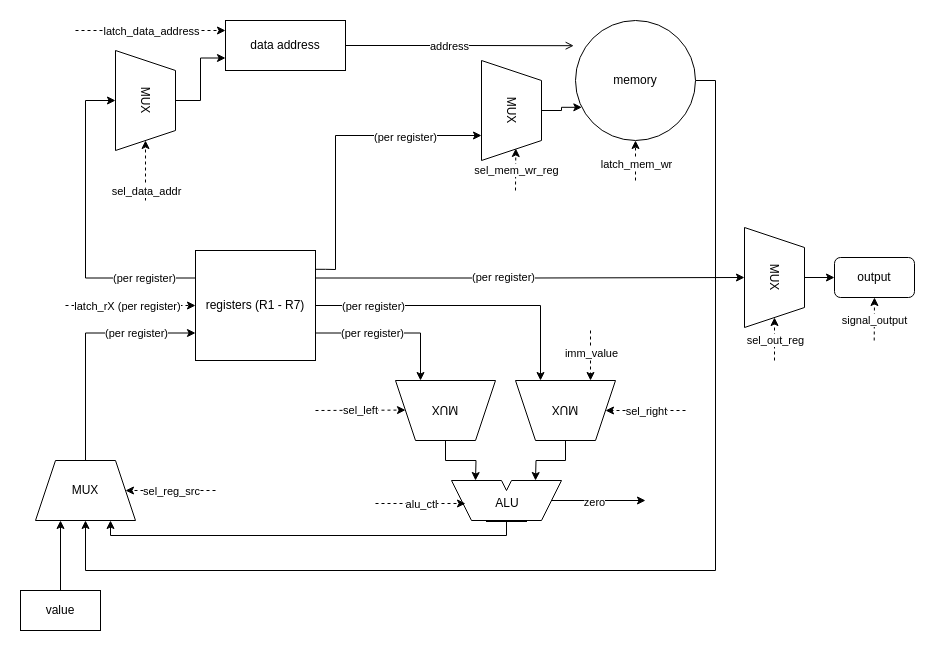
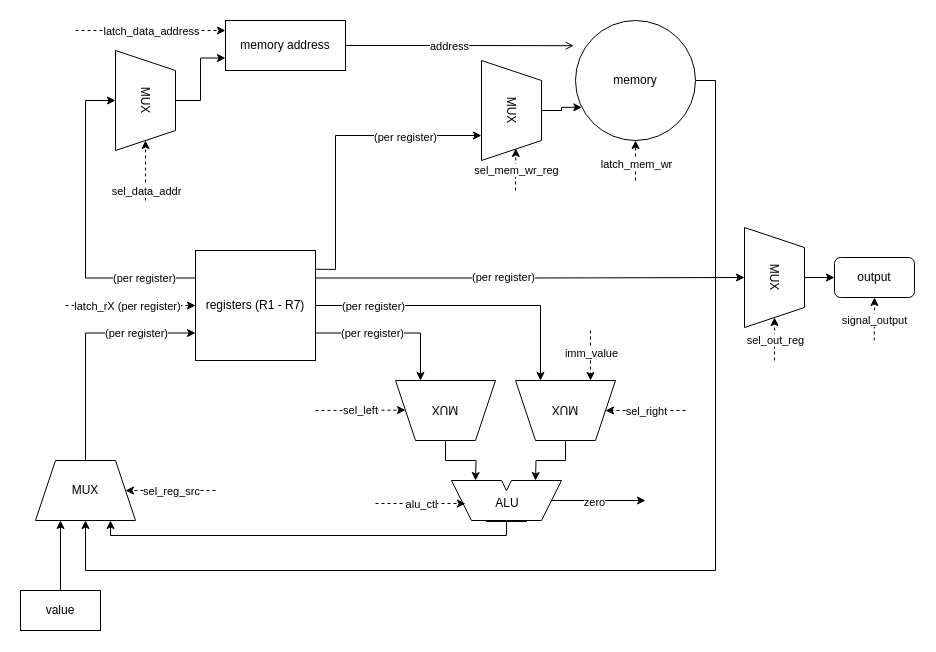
  <mxCell id="0" />
  <mxCell id="1" parent="0" />
- <mxCell id="2" value="data address" style="rounded=0;whiteSpace=wrap;html=1;" parent="1" vertex="1"><mxGeometry x="225" y="20" width="120" height="50" as="geometry" /></mxCell>
+ <mxCell id="2" value="memory address" style="rounded=0;whiteSpace=wrap;html=1;" parent="1" vertex="1"><mxGeometry x="225" y="20" width="120" height="50" as="geometry" /></mxCell>
  <mxCell id="3" style="edgeStyle=orthogonalEdgeStyle;rounded=0;orthogonalLoop=1;jettySize=auto;html=1;entryX=0.5;entryY=1;entryDx=0;entryDy=0;" parent="1" source="4" target="47" edge="1"><mxGeometry relative="1" as="geometry"><Array as="points"><mxPoint x="715" y="80" /><mxPoint x="715" y="570" /><mxPoint x="85" y="570" /></Array></mxGeometry></mxCell>
  <mxCell id="4" value="memory" style="ellipse;whiteSpace=wrap;html=1;" parent="1" vertex="1"><mxGeometry x="575" y="20" width="120" height="120" as="geometry" /></mxCell>
  <mxCell id="5" style="edgeStyle=orthogonalEdgeStyle;rounded=0;orthogonalLoop=1;jettySize=auto;html=1;entryX=-0.015;entryY=0.21;entryDx=0;entryDy=0;entryPerimeter=0;endArrow=open;" parent="1" source="2" target="4" edge="1"><mxGeometry relative="1" as="geometry" /></mxCell>
  <mxCell id="6" value="address" style="edgeLabel;html=1;align=center;verticalAlign=middle;resizable=0;points=[];" parent="5" vertex="1" connectable="0"><mxGeometry x="-0.104" relative="1" as="geometry"><mxPoint x="1" as="offset" /></mxGeometry></mxCell>
  <mxCell id="7" value="" style="endArrow=classic;html=1;rounded=0;dashed=1;" parent="1" edge="1"><mxGeometry width="50" height="50" relative="1" as="geometry"><mxPoint x="75" y="30" as="sourcePoint" /><mxPoint x="225" y="30" as="targetPoint" /></mxGeometry></mxCell>
  <mxCell id="8" value="latch_data_address" style="edgeLabel;html=1;align=center;verticalAlign=middle;resizable=0;points=[];" parent="7" vertex="1" connectable="0"><mxGeometry x="-0.004" relative="1" as="geometry"><mxPoint as="offset" /></mxGeometry></mxCell>
  <mxCell id="9" style="edgeStyle=orthogonalEdgeStyle;rounded=0;orthogonalLoop=1;jettySize=auto;html=1;exitX=0;exitY=0.25;exitDx=0;exitDy=0;entryX=0.5;entryY=1;entryDx=0;entryDy=0;" parent="1" source="15" target="19" edge="1"><mxGeometry relative="1" as="geometry"><mxPoint x="275" y="180" as="sourcePoint" /><mxPoint x="15" y="60" as="targetPoint" /><Array as="points"><mxPoint x="85" y="278" /><mxPoint x="85" y="100" /></Array></mxGeometry></mxCell>
  <mxCell id="10" value="(per register)" style="edgeLabel;html=1;align=center;verticalAlign=middle;resizable=0;points=[];" parent="9" vertex="1" connectable="0"><mxGeometry x="-0.324" y="-2" relative="1" as="geometry"><mxPoint x="55" y="2" as="offset" /></mxGeometry></mxCell>
  <mxCell id="11" style="edgeStyle=orthogonalEdgeStyle;rounded=0;orthogonalLoop=1;jettySize=auto;html=1;entryX=0.75;entryY=1;entryDx=0;entryDy=0;exitX=1.003;exitY=0.171;exitDx=0;exitDy=0;exitPerimeter=0;" parent="1" source="15" target="59" edge="1"><mxGeometry relative="1" as="geometry"><mxPoint x="325" y="260" as="sourcePoint" /><mxPoint x="465" y="146" as="targetPoint" /><Array as="points"><mxPoint x="325" y="269" /><mxPoint x="335" y="269" /><mxPoint x="335" y="135" /></Array></mxGeometry></mxCell>
  <mxCell id="12" value="&lt;div&gt;(per register)&lt;/div&gt;" style="edgeLabel;html=1;align=center;verticalAlign=middle;resizable=0;points=[];" parent="11" vertex="1" connectable="0"><mxGeometry x="0.487" y="-1" relative="1" as="geometry"><mxPoint as="offset" /></mxGeometry></mxCell>
  <mxCell id="13" style="edgeStyle=orthogonalEdgeStyle;rounded=0;orthogonalLoop=1;jettySize=auto;html=1;exitX=1;exitY=0.25;exitDx=0;exitDy=0;entryX=0.5;entryY=1;entryDx=0;entryDy=0;" parent="1" source="15" target="66" edge="1"><mxGeometry relative="1" as="geometry"><mxPoint x="605" y="277" as="targetPoint" /></mxGeometry></mxCell>
  <mxCell id="14" value="(per register)" style="edgeLabel;html=1;align=center;verticalAlign=middle;resizable=0;points=[];" parent="13" vertex="1" connectable="0"><mxGeometry x="-0.128" y="1" relative="1" as="geometry"><mxPoint as="offset" /></mxGeometry></mxCell>
  <mxCell id="15" value="&lt;div&gt;registers (R1 - R7)&lt;/div&gt;" style="rounded=0;whiteSpace=wrap;html=1;" parent="1" vertex="1"><mxGeometry x="195" y="250" width="120" height="110" as="geometry" /></mxCell>
  <mxCell id="16" value="" style="endArrow=classic;html=1;rounded=0;dashed=1;entryX=0.25;entryY=1;entryDx=0;entryDy=0;" parent="1" target="34" edge="1"><mxGeometry width="50" height="50" relative="1" as="geometry"><mxPoint x="590" y="330" as="sourcePoint" /><mxPoint x="595" y="380" as="targetPoint" /></mxGeometry></mxCell>
  <mxCell id="17" value="imm_value" style="edgeLabel;html=1;align=center;verticalAlign=middle;resizable=0;points=[];" parent="16" vertex="1" connectable="0"><mxGeometry x="-0.004" relative="1" as="geometry"><mxPoint y="-3" as="offset" /></mxGeometry></mxCell>
  <mxCell id="18" style="edgeStyle=orthogonalEdgeStyle;rounded=0;orthogonalLoop=1;jettySize=auto;html=1;entryX=0;entryY=0.75;entryDx=0;entryDy=0;" parent="1" source="19" target="2" edge="1"><mxGeometry relative="1" as="geometry" /></mxCell>
  <mxCell id="19" value="MUX" style="shape=trapezoid;perimeter=trapezoidPerimeter;whiteSpace=wrap;html=1;fixedSize=1;rotation=90;" parent="1" vertex="1"><mxGeometry x="95" y="70" width="100" height="60" as="geometry" /></mxCell>
  <mxCell id="20" value="" style="endArrow=classic;html=1;rounded=0;dashed=1;entryX=1;entryY=0.5;entryDx=0;entryDy=0;" parent="1" target="19" edge="1"><mxGeometry width="50" height="50" relative="1" as="geometry"><mxPoint x="145" y="200" as="sourcePoint" /><mxPoint x="175" y="200" as="targetPoint" /></mxGeometry></mxCell>
  <mxCell id="21" value="sel_data_addr" style="edgeLabel;html=1;align=center;verticalAlign=middle;resizable=0;points=[];" parent="20" vertex="1" connectable="0"><mxGeometry x="-0.004" relative="1" as="geometry"><mxPoint y="20" as="offset" /></mxGeometry></mxCell>
  <mxCell id="22" value="" style="group" parent="1" vertex="1" connectable="0"><mxGeometry x="451" y="480" width="110" height="40" as="geometry" /></mxCell>
  <mxCell id="23" value="" style="endArrow=none;html=1;rounded=0;" parent="22" edge="1"><mxGeometry width="50" height="50" relative="1" as="geometry"><mxPoint x="20" y="40" as="sourcePoint" /><mxPoint x="90" y="40" as="targetPoint" /></mxGeometry></mxCell>
  <mxCell id="24" value="" style="endArrow=none;html=1;rounded=0;" parent="22" edge="1"><mxGeometry width="50" height="50" relative="1" as="geometry"><mxPoint as="sourcePoint" /><mxPoint x="20" y="40" as="targetPoint" /></mxGeometry></mxCell>
  <mxCell id="25" value="" style="endArrow=none;html=1;rounded=0;" parent="22" edge="1"><mxGeometry width="50" height="50" relative="1" as="geometry"><mxPoint x="90" y="40" as="sourcePoint" /><mxPoint x="110" as="targetPoint" /></mxGeometry></mxCell>
  <mxCell id="26" value="" style="endArrow=none;html=1;rounded=0;" parent="22" edge="1"><mxGeometry width="50" height="50" relative="1" as="geometry"><mxPoint as="sourcePoint" /><mxPoint x="50" as="targetPoint" /></mxGeometry></mxCell>
  <mxCell id="27" value="ALU" style="text;html=1;align=center;verticalAlign=middle;whiteSpace=wrap;rounded=0;" parent="22" vertex="1"><mxGeometry x="26" y="8" width="60" height="30" as="geometry" /></mxCell>
  <mxCell id="28" value="" style="endArrow=none;html=1;rounded=0;" parent="22" edge="1"><mxGeometry width="50" height="50" relative="1" as="geometry"><mxPoint x="60" as="sourcePoint" /><mxPoint x="110" as="targetPoint" /></mxGeometry></mxCell>
  <mxCell id="29" value="" style="endArrow=none;html=1;rounded=0;" parent="22" edge="1"><mxGeometry width="50" height="50" relative="1" as="geometry"><mxPoint x="50" as="sourcePoint" /><mxPoint x="55" y="10" as="targetPoint" /></mxGeometry></mxCell>
  <mxCell id="30" value="" style="endArrow=none;html=1;rounded=0;" parent="22" edge="1"><mxGeometry width="50" height="50" relative="1" as="geometry"><mxPoint x="55" y="10" as="sourcePoint" /><mxPoint x="60" as="targetPoint" /></mxGeometry></mxCell>
  <mxCell id="31" style="edgeStyle=orthogonalEdgeStyle;rounded=0;orthogonalLoop=1;jettySize=auto;html=1;" parent="1" source="32" edge="1"><mxGeometry relative="1" as="geometry"><mxPoint x="475" y="480" as="targetPoint" /></mxGeometry></mxCell>
  <mxCell id="32" value="MUX" style="shape=trapezoid;perimeter=trapezoidPerimeter;whiteSpace=wrap;html=1;fixedSize=1;rotation=-180;" parent="1" vertex="1"><mxGeometry x="395" y="380" width="100" height="60" as="geometry" /></mxCell>
  <mxCell id="33" style="edgeStyle=orthogonalEdgeStyle;rounded=0;orthogonalLoop=1;jettySize=auto;html=1;exitX=0.5;exitY=0;exitDx=0;exitDy=0;" parent="1" source="34" edge="1"><mxGeometry relative="1" as="geometry"><mxPoint x="535" y="480" as="targetPoint" /></mxGeometry></mxCell>
  <mxCell id="34" value="MUX" style="shape=trapezoid;perimeter=trapezoidPerimeter;whiteSpace=wrap;html=1;fixedSize=1;rotation=-180;" parent="1" vertex="1"><mxGeometry x="515" y="380" width="100" height="60" as="geometry" /></mxCell>
  <mxCell id="35" style="edgeStyle=orthogonalEdgeStyle;rounded=0;orthogonalLoop=1;jettySize=auto;html=1;entryX=0.75;entryY=1;entryDx=0;entryDy=0;exitX=1;exitY=0.75;exitDx=0;exitDy=0;" parent="1" source="15" target="32" edge="1"><mxGeometry relative="1" as="geometry"><mxPoint x="325" y="250" as="sourcePoint" /></mxGeometry></mxCell>
  <mxCell id="36" value="(per register)" style="edgeLabel;html=1;align=center;verticalAlign=middle;resizable=0;points=[];" parent="35" vertex="1" connectable="0"><mxGeometry x="-0.45" relative="1" as="geometry"><mxPoint x="14" as="offset" /></mxGeometry></mxCell>
  <mxCell id="37" style="edgeStyle=orthogonalEdgeStyle;rounded=0;orthogonalLoop=1;jettySize=auto;html=1;entryX=0.75;entryY=1;entryDx=0;entryDy=0;exitX=1;exitY=0.5;exitDx=0;exitDy=0;" parent="1" source="15" target="34" edge="1"><mxGeometry relative="1" as="geometry"><mxPoint x="325" y="227" as="sourcePoint" /><mxPoint x="585" y="350" as="targetPoint" /></mxGeometry></mxCell>
  <mxCell id="38" value="(per register)" style="edgeLabel;html=1;align=center;verticalAlign=middle;resizable=0;points=[];" parent="37" vertex="1" connectable="0"><mxGeometry x="-0.353" y="2" relative="1" as="geometry"><mxPoint x="-40" y="2" as="offset" /></mxGeometry></mxCell>
  <mxCell id="39" value="" style="endArrow=classic;html=1;rounded=0;dashed=1;entryX=0;entryY=0.5;entryDx=0;entryDy=0;" parent="1" edge="1"><mxGeometry width="50" height="50" relative="1" as="geometry"><mxPoint x="315" y="410" as="sourcePoint" /><mxPoint x="405" y="409.58" as="targetPoint" /></mxGeometry></mxCell>
  <mxCell id="40" value="sel_left" style="edgeLabel;html=1;align=center;verticalAlign=middle;resizable=0;points=[];" parent="39" vertex="1" connectable="0"><mxGeometry x="-0.004" relative="1" as="geometry"><mxPoint as="offset" /></mxGeometry></mxCell>
  <mxCell id="41" value="" style="endArrow=classic;html=1;rounded=0;dashed=1;entryX=0;entryY=0.5;entryDx=0;entryDy=0;" parent="1" target="34" edge="1"><mxGeometry width="50" height="50" relative="1" as="geometry"><mxPoint x="685" y="410" as="sourcePoint" /><mxPoint x="625" y="410" as="targetPoint" /></mxGeometry></mxCell>
  <mxCell id="42" value="sel_right" style="edgeLabel;html=1;align=center;verticalAlign=middle;resizable=0;points=[];" parent="41" vertex="1" connectable="0"><mxGeometry x="-0.004" relative="1" as="geometry"><mxPoint as="offset" /></mxGeometry></mxCell>
  <mxCell id="43" value="" style="endArrow=classic;html=1;rounded=0;dashed=1;" parent="1" edge="1"><mxGeometry width="50" height="50" relative="1" as="geometry"><mxPoint x="375" y="503" as="sourcePoint" /><mxPoint x="465" y="503" as="targetPoint" /></mxGeometry></mxCell>
  <mxCell id="44" value="alu_ctl" style="edgeLabel;html=1;align=center;verticalAlign=middle;resizable=0;points=[];" parent="43" vertex="1" connectable="0"><mxGeometry x="-0.004" relative="1" as="geometry"><mxPoint as="offset" /></mxGeometry></mxCell>
  <mxCell id="45" style="edgeStyle=orthogonalEdgeStyle;rounded=0;orthogonalLoop=1;jettySize=auto;html=1;entryX=0.75;entryY=1;entryDx=0;entryDy=0;" parent="1" source="46" target="47" edge="1"><mxGeometry relative="1" as="geometry"><Array as="points"><mxPoint x="506" y="535" /><mxPoint x="110" y="535" /></Array><mxPoint x="355" y="535" as="targetPoint" /></mxGeometry></mxCell>
  <mxCell id="46" value="" style="rounded=0;whiteSpace=wrap;html=1;" parent="1" vertex="1"><mxGeometry x="486" y="520" width="40" height="1" as="geometry" /></mxCell>
  <mxCell id="47" value="MUX" style="shape=trapezoid;perimeter=trapezoidPerimeter;whiteSpace=wrap;html=1;fixedSize=1;rotation=0;" parent="1" vertex="1"><mxGeometry x="35" y="460" width="100" height="60" as="geometry" /></mxCell>
  <mxCell id="48" style="edgeStyle=orthogonalEdgeStyle;rounded=0;orthogonalLoop=1;jettySize=auto;html=1;exitX=0.5;exitY=0;exitDx=0;exitDy=0;entryX=0;entryY=0.75;entryDx=0;entryDy=0;" parent="1" source="47" target="15" edge="1"><mxGeometry relative="1" as="geometry"><mxPoint x="185" y="240" as="targetPoint" /><mxPoint x="85" y="375" as="sourcePoint" /><Array as="points"><mxPoint x="85" y="333" /></Array></mxGeometry></mxCell>
  <mxCell id="49" value="(per register)" style="edgeLabel;html=1;align=center;verticalAlign=middle;resizable=0;points=[];" parent="48" vertex="1" connectable="0"><mxGeometry x="0.406" y="1" relative="1" as="geometry"><mxPoint x="11" y="1" as="offset" /></mxGeometry></mxCell>
  <mxCell id="50" value="" style="endArrow=classic;html=1;rounded=0;dashed=1;entryX=1;entryY=0.5;entryDx=0;entryDy=0;" parent="1" target="47" edge="1"><mxGeometry width="50" height="50" relative="1" as="geometry"><mxPoint x="215" y="490" as="sourcePoint" /><mxPoint x="245" y="489.66" as="targetPoint" /></mxGeometry></mxCell>
  <mxCell id="51" value="sel_reg_src" style="edgeLabel;html=1;align=center;verticalAlign=middle;resizable=0;points=[];" parent="50" vertex="1" connectable="0"><mxGeometry x="-0.004" relative="1" as="geometry"><mxPoint as="offset" /></mxGeometry></mxCell>
  <mxCell id="52" value="value" style="rounded=0;whiteSpace=wrap;html=1;" parent="1" vertex="1"><mxGeometry x="20" y="590" width="80" height="40" as="geometry" /></mxCell>
  <mxCell id="53" style="edgeStyle=orthogonalEdgeStyle;rounded=0;orthogonalLoop=1;jettySize=auto;html=1;entryX=0.25;entryY=1;entryDx=0;entryDy=0;" parent="1" source="52" target="47" edge="1"><mxGeometry relative="1" as="geometry"><mxPoint x="65" y="540" as="targetPoint" /></mxGeometry></mxCell>
  <mxCell id="54" value="" style="endArrow=classic;html=1;rounded=0;" parent="1" edge="1"><mxGeometry width="50" height="50" relative="1" as="geometry"><mxPoint x="551" y="500" as="sourcePoint" /><mxPoint x="645" y="500" as="targetPoint" /></mxGeometry></mxCell>
  <mxCell id="55" value="zero" style="edgeLabel;html=1;align=center;verticalAlign=middle;resizable=0;points=[];" parent="54" vertex="1" connectable="0"><mxGeometry x="-0.116" y="-1" relative="1" as="geometry"><mxPoint as="offset" /></mxGeometry></mxCell>
  <mxCell id="56" value="" style="endArrow=classic;html=1;rounded=0;dashed=1;entryX=0;entryY=0.5;entryDx=0;entryDy=0;" parent="1" target="15" edge="1"><mxGeometry width="50" height="50" relative="1" as="geometry"><mxPoint x="65" y="305" as="sourcePoint" /><mxPoint x="175" y="260" as="targetPoint" /></mxGeometry></mxCell>
  <mxCell id="57" value="latch_rX (per register)" style="edgeLabel;html=1;align=center;verticalAlign=middle;resizable=0;points=[];" parent="56" vertex="1" connectable="0"><mxGeometry x="-0.004" relative="1" as="geometry"><mxPoint x="-4" as="offset" /></mxGeometry></mxCell>
  <mxCell id="58" style="edgeStyle=orthogonalEdgeStyle;rounded=0;orthogonalLoop=1;jettySize=auto;html=1;entryX=0;entryY=0.75;entryDx=0;entryDy=0;" parent="1" source="59" target="4" edge="1"><mxGeometry relative="1" as="geometry" /></mxCell>
  <mxCell id="59" value="MUX" style="shape=trapezoid;perimeter=trapezoidPerimeter;whiteSpace=wrap;html=1;fixedSize=1;rotation=90;" parent="1" vertex="1"><mxGeometry x="461" y="80" width="100" height="60" as="geometry" /></mxCell>
  <mxCell id="60" value="" style="endArrow=classic;html=1;rounded=0;dashed=1;entryX=0.5;entryY=1;entryDx=0;entryDy=0;" parent="1" target="4" edge="1"><mxGeometry width="50" height="50" relative="1" as="geometry"><mxPoint x="635" y="180" as="sourcePoint" /><mxPoint x="705" y="170" as="targetPoint" /></mxGeometry></mxCell>
  <mxCell id="61" value="latch_mem_wr" style="edgeLabel;html=1;align=center;verticalAlign=middle;resizable=0;points=[];" parent="60" vertex="1" connectable="0"><mxGeometry x="-0.004" relative="1" as="geometry"><mxPoint y="3" as="offset" /></mxGeometry></mxCell>
  <mxCell id="62" value="" style="endArrow=classic;html=1;rounded=0;dashed=1;entryX=0.88;entryY=0.428;entryDx=0;entryDy=0;entryPerimeter=0;" parent="1" target="59" edge="1"><mxGeometry width="50" height="50" relative="1" as="geometry"><mxPoint x="515" y="190" as="sourcePoint" /><mxPoint x="515" y="150" as="targetPoint" /></mxGeometry></mxCell>
  <mxCell id="63" value="sel_mem_wr_reg" style="edgeLabel;html=1;align=center;verticalAlign=middle;resizable=0;points=[];" parent="62" vertex="1" connectable="0"><mxGeometry x="-0.004" relative="1" as="geometry"><mxPoint as="offset" /></mxGeometry></mxCell>
  <mxCell id="64" value="output" style="whiteSpace=wrap;html=1;rounded=1;" parent="1" vertex="1"><mxGeometry x="834" y="257" width="80" height="40" as="geometry" /></mxCell>
  <mxCell id="65" style="edgeStyle=orthogonalEdgeStyle;rounded=0;orthogonalLoop=1;jettySize=auto;html=1;entryX=0;entryY=0.5;entryDx=0;entryDy=0;" parent="1" source="66" target="64" edge="1"><mxGeometry relative="1" as="geometry" /></mxCell>
  <mxCell id="66" value="MUX" style="shape=trapezoid;perimeter=trapezoidPerimeter;whiteSpace=wrap;html=1;fixedSize=1;rotation=90;" parent="1" vertex="1"><mxGeometry x="724" y="247" width="100" height="60" as="geometry" /></mxCell>
  <mxCell id="67" value="" style="endArrow=classic;html=1;rounded=0;dashed=1;entryX=1;entryY=0.5;entryDx=0;entryDy=0;" parent="1" target="66" edge="1"><mxGeometry width="50" height="50" relative="1" as="geometry"><mxPoint x="774" y="360" as="sourcePoint" /><mxPoint x="778" y="316" as="targetPoint" /></mxGeometry></mxCell>
  <mxCell id="68" value="sel_out_reg" style="edgeLabel;html=1;align=center;verticalAlign=middle;resizable=0;points=[];" parent="67" vertex="1" connectable="0"><mxGeometry x="-0.004" relative="1" as="geometry"><mxPoint as="offset" /></mxGeometry></mxCell>
  <mxCell id="69" value="" style="endArrow=classic;html=1;rounded=0;dashed=1;entryX=0.5;entryY=1;entryDx=0;entryDy=0;" parent="1" target="64" edge="1"><mxGeometry width="50" height="50" relative="1" as="geometry"><mxPoint x="873.71" y="340" as="sourcePoint" /><mxPoint x="874" y="310" as="targetPoint" /></mxGeometry></mxCell>
  <mxCell id="70" value="signal_output" style="edgeLabel;html=1;align=center;verticalAlign=middle;resizable=0;points=[];" parent="69" vertex="1" connectable="0"><mxGeometry x="-0.004" relative="1" as="geometry"><mxPoint as="offset" /></mxGeometry></mxCell>
